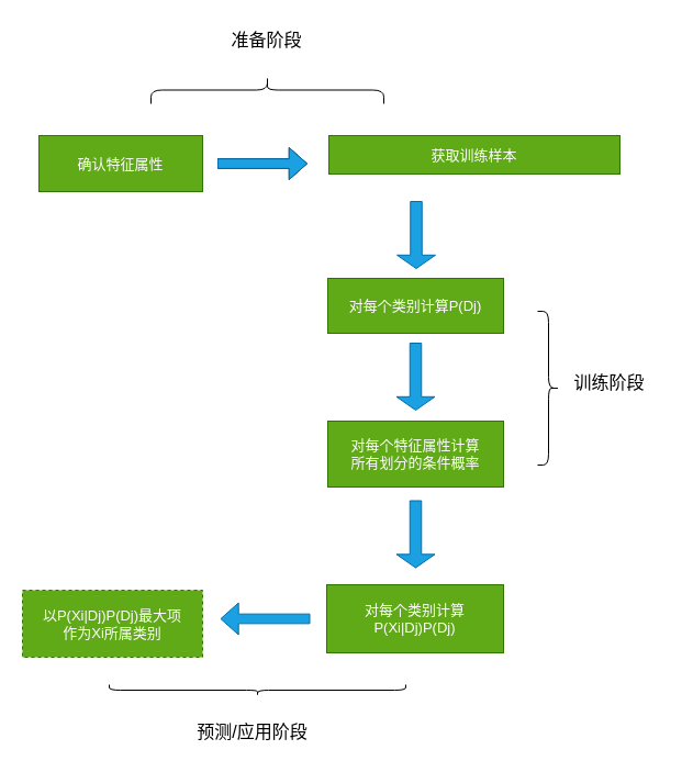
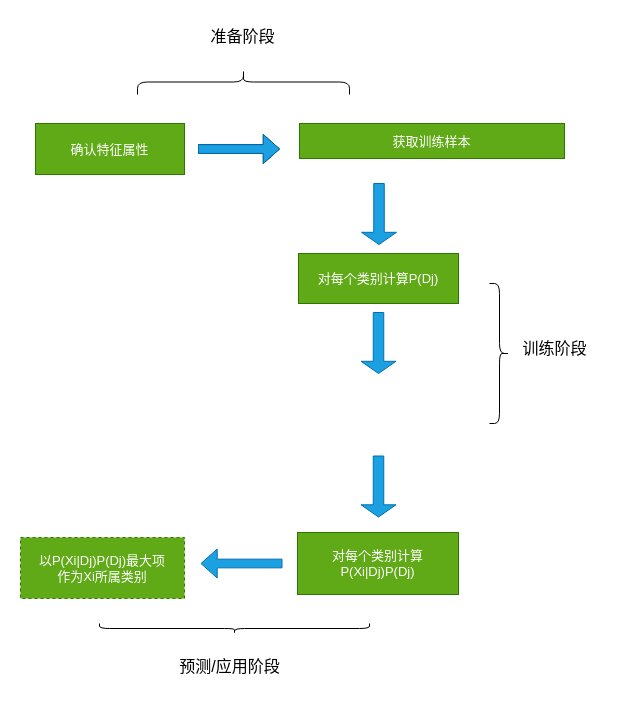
  <mxCell id="0" />
  <mxCell id="1" parent="0" />
  <mxCell id="2" value="&lt;font style=&quot;font-size: 13px;&quot;&gt;确认特征属性&lt;/font&gt;" style="rounded=0;whiteSpace=wrap;html=1;fillColor=#60a917;strokeColor=#2D7600;fontColor=#ffffff;" parent="1" vertex="1"><mxGeometry x="35" y="123" width="149" height="51" as="geometry" /></mxCell>
  <mxCell id="3" value="&lt;font style=&quot;font-size: 13px;&quot;&gt;获取训练样本&lt;/font&gt;" style="rounded=0;whiteSpace=wrap;html=1;fillColor=#60a917;fontColor=#ffffff;strokeColor=#2D7600;" parent="1" vertex="1"><mxGeometry x="299" y="123" width="265" height="35" as="geometry" /></mxCell>
  <mxCell id="4" value="&lt;font style=&quot;font-size: 13px;&quot;&gt;对每个类别计算P(Dj)&lt;/font&gt;" style="rounded=0;whiteSpace=wrap;html=1;fillColor=#60a917;fontColor=#ffffff;strokeColor=#2D7600;" parent="1" vertex="1"><mxGeometry x="298" y="253" width="160" height="50" as="geometry" /></mxCell>
- <mxCell id="5" value="&lt;font style=&quot;font-size: 13px;&quot;&gt;对每个特征属性计算&lt;br&gt;所有划分的条件概率&lt;/font&gt;" style="rounded=0;whiteSpace=wrap;html=1;fillColor=#60a917;fontColor=#ffffff;strokeColor=#2D7600;" parent="1" vertex="1"><mxGeometry x="298" y="383" width="160" height="60" as="geometry" /></mxCell>
  <mxCell id="6" value="&lt;font style=&quot;font-size: 13px;&quot;&gt;对每个类别计算&lt;br&gt;P(Xi|Dj)P(Dj)&lt;/font&gt;" style="rounded=0;whiteSpace=wrap;html=1;fillColor=#60a917;fontColor=#ffffff;strokeColor=#2D7600;" parent="1" vertex="1"><mxGeometry x="297" y="532" width="161" height="62" as="geometry" /></mxCell>
  <mxCell id="7" value="&lt;font style=&quot;font-size: 13px;&quot;&gt;以P(Xi|Dj)P(Dj)最大项&lt;br&gt;作为Xi所属类别&lt;/font&gt;" style="rounded=0;whiteSpace=wrap;html=1;strokeColor=#2D7600;fillColor=#60a917;fontColor=#ffffff;dashed=1;" parent="1" vertex="1"><mxGeometry x="20" y="537" width="164" height="61" as="geometry" /></mxCell>
  <mxCell id="8" value="" style="shape=singleArrow;whiteSpace=wrap;html=1;" parent="1" vertex="1"><mxGeometry x="198" y="134" width="81" height="29" as="geometry" /></mxCell>
  <mxCell id="9" value="" style="shape=singleArrow;direction=south;whiteSpace=wrap;html=1;fillColor=#1ba1e2;fontColor=#ffffff;strokeColor=#006EAF;" parent="1" vertex="1"><mxGeometry x="361" y="183" width="35" height="61" as="geometry" /></mxCell>
  <mxCell id="10" value="" style="shape=curlyBracket;whiteSpace=wrap;html=1;rounded=1;flipH=1;labelPosition=right;verticalLabelPosition=middle;align=left;verticalAlign=middle;direction=south;size=0.5;" parent="1" vertex="1"><mxGeometry x="137" y="69" width="212" height="25" as="geometry" /></mxCell>
  <mxCell id="11" value="&lt;font style=&quot;font-size: 16px;&quot;&gt;准备阶段&lt;/font&gt;" style="text;html=1;align=center;verticalAlign=middle;resizable=0;points=[];autosize=1;strokeColor=none;fillColor=none;" parent="1" vertex="1"><mxGeometry x="200.5" y="20" width="82" height="31" as="geometry" /></mxCell>
  <mxCell id="12" value="" style="shape=curlyBracket;whiteSpace=wrap;html=1;rounded=1;flipH=1;labelPosition=right;verticalLabelPosition=middle;align=left;verticalAlign=middle;" parent="1" vertex="1"><mxGeometry x="489" y="283" width="20" height="140" as="geometry" /></mxCell>
  <mxCell id="13" value="&lt;font style=&quot;font-size: 16px;&quot;&gt;训练阶段&lt;/font&gt;" style="text;html=1;align=center;verticalAlign=middle;resizable=0;points=[];autosize=1;strokeColor=none;fillColor=none;" parent="1" vertex="1"><mxGeometry x="509" y="333" width="90" height="30" as="geometry" /></mxCell>
  <mxCell id="14" value="" style="shape=singleArrow;direction=south;whiteSpace=wrap;html=1;fillColor=#1ba1e2;fontColor=#ffffff;strokeColor=#006EAF;" parent="1" vertex="1"><mxGeometry x="360.5" y="312" width="35" height="61" as="geometry" /></mxCell>
  <mxCell id="15" value="" style="shape=singleArrow;direction=south;whiteSpace=wrap;html=1;fillColor=#1ba1e2;fontColor=#ffffff;strokeColor=#006EAF;" parent="1" vertex="1"><mxGeometry x="360.5" y="455.5" width="35" height="61" as="geometry" /></mxCell>
  <mxCell id="16" value="" style="shape=singleArrow;whiteSpace=wrap;html=1;fillColor=#1ba1e2;fontColor=#ffffff;strokeColor=#006EAF;" parent="1" vertex="1"><mxGeometry x="198" y="134" width="81" height="29" as="geometry" /></mxCell>
  <mxCell id="17" value="" style="shape=singleArrow;whiteSpace=wrap;html=1;fillColor=#1ba1e2;fontColor=#ffffff;strokeColor=#006EAF;direction=west;" parent="1" vertex="1"><mxGeometry x="200.5" y="548.5" width="81" height="29" as="geometry" /></mxCell>
  <mxCell id="18" value="" style="shape=curlyBracket;whiteSpace=wrap;html=1;rounded=1;flipH=1;labelPosition=right;verticalLabelPosition=middle;align=left;verticalAlign=middle;direction=north;" parent="1" vertex="1"><mxGeometry x="99" y="623" width="270" height="10" as="geometry" /></mxCell>
  <mxCell id="19" value="预测/应用阶段" style="text;html=1;align=center;verticalAlign=middle;resizable=0;points=[];autosize=1;strokeColor=none;fillColor=none;fontSize=16;" parent="1" vertex="1"><mxGeometry x="169" y="651" width="120" height="30" as="geometry" /></mxCell>
